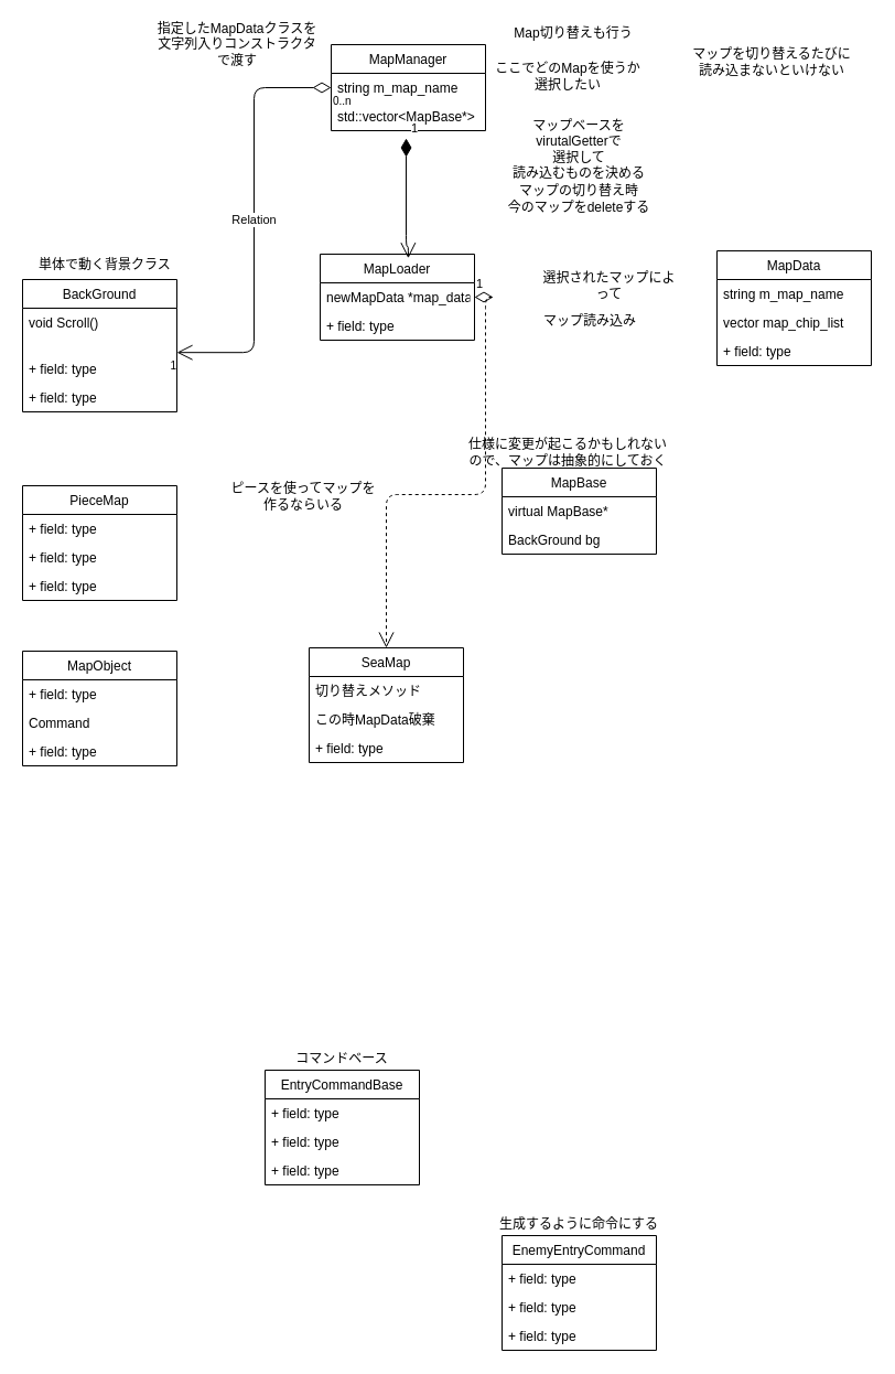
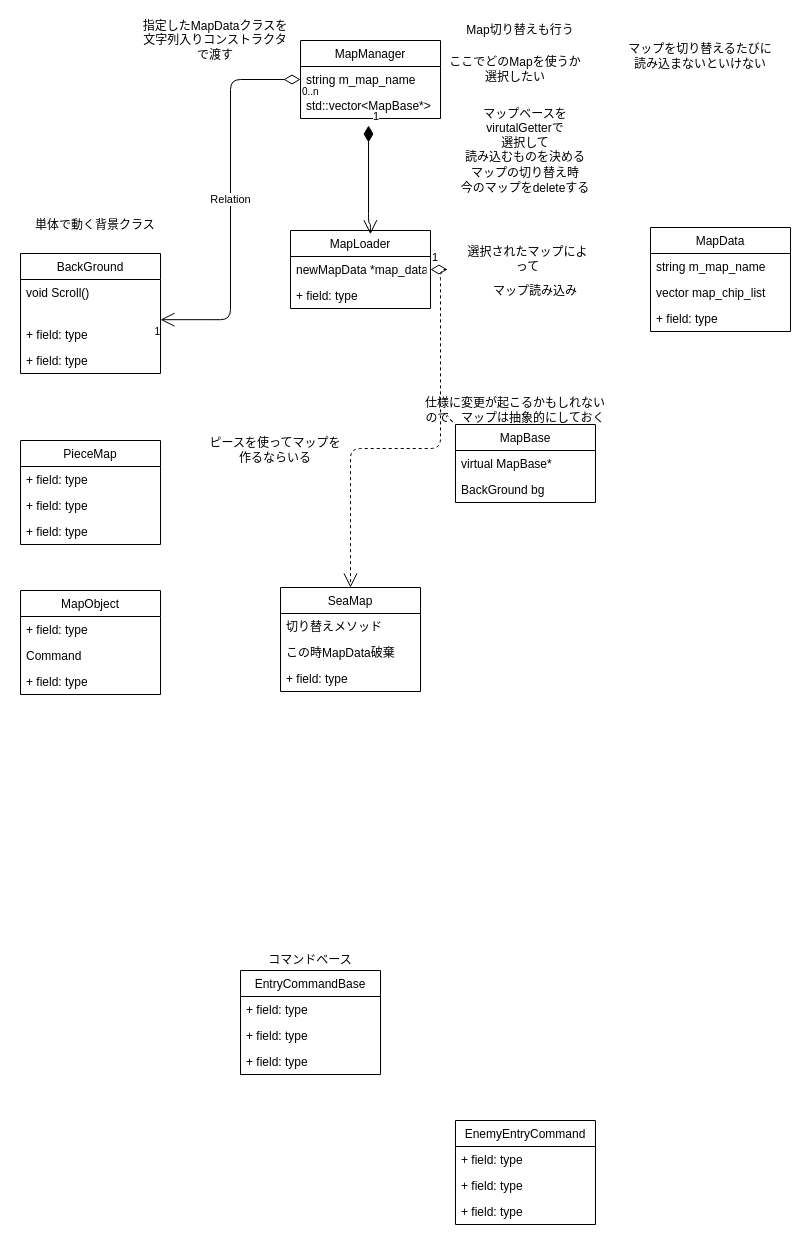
  <mxCell id="0" />
  <mxCell id="1" parent="0" />
  <mxCell id="2" value="MapLoader" parent="1" vertex="1" style="swimlane;fontStyle=0;childLayout=stackLayout;horizontal=1;startSize=26;fillColor=none;horizontalStack=0;resizeParent=1;resizeParentMax=0;resizeLast=0;collapsible=1;marginBottom=0;"><mxGeometry as="geometry" height="78" width="140" x="290" y="230" /></mxCell>
  <mxCell id="3" value="newMapData *map_data" parent="2" vertex="1" style="text;strokeColor=none;fillColor=none;align=left;verticalAlign=top;spacingLeft=4;spacingRight=4;overflow=hidden;rotatable=0;points=[[0,0.5],[1,0.5]];portConstraint=eastwest;"><mxGeometry as="geometry" height="26" width="140" y="26" /></mxCell>
  <mxCell id="4" value="+ field: type" parent="2" vertex="1" style="text;strokeColor=none;fillColor=none;align=left;verticalAlign=top;spacingLeft=4;spacingRight=4;overflow=hidden;rotatable=0;points=[[0,0.5],[1,0.5]];portConstraint=eastwest;"><mxGeometry as="geometry" height="26" width="140" y="52" /></mxCell>
  <mxCell id="5" value="MapManager" parent="1" vertex="1" style="swimlane;fontStyle=0;childLayout=stackLayout;horizontal=1;startSize=26;fillColor=none;horizontalStack=0;resizeParent=1;resizeParentMax=0;resizeLast=0;collapsible=1;marginBottom=0;"><mxGeometry as="geometry" height="78" width="140" x="300" y="40" /></mxCell>
  <mxCell id="6" value="string m_map_name" parent="5" vertex="1" style="text;strokeColor=none;fillColor=none;align=left;verticalAlign=top;spacingLeft=4;spacingRight=4;overflow=hidden;rotatable=0;points=[[0,0.5],[1,0.5]];portConstraint=eastwest;"><mxGeometry as="geometry" height="26" width="140" y="26" /></mxCell>
  <mxCell id="7" value="std::vector&lt;MapBase*&gt;" parent="5" vertex="1" style="text;strokeColor=none;fillColor=none;align=left;verticalAlign=top;spacingLeft=4;spacingRight=4;overflow=hidden;rotatable=0;points=[[0,0.5],[1,0.5]];portConstraint=eastwest;"><mxGeometry as="geometry" height="26" width="140" y="52" /></mxCell>
  <mxCell id="8" value="BackGround" parent="1" vertex="1" style="swimlane;fontStyle=0;childLayout=stackLayout;horizontal=1;startSize=26;fillColor=none;horizontalStack=0;resizeParent=1;resizeParentMax=0;resizeLast=0;collapsible=1;marginBottom=0;"><mxGeometry as="geometry" height="120" width="140" y="253" x="20" /></mxCell>
  <mxCell id="9" value="void Scroll()" parent="8" vertex="1" style="text;strokeColor=none;fillColor=none;align=left;verticalAlign=top;spacingLeft=4;spacingRight=4;overflow=hidden;rotatable=0;points=[[0,0.5],[1,0.5]];portConstraint=eastwest;"><mxGeometry as="geometry" height="42" width="140" y="26" /></mxCell>
  <mxCell id="10" value="+ field: type" parent="8" vertex="1" style="text;strokeColor=none;fillColor=none;align=left;verticalAlign=top;spacingLeft=4;spacingRight=4;overflow=hidden;rotatable=0;points=[[0,0.5],[1,0.5]];portConstraint=eastwest;"><mxGeometry as="geometry" height="26" width="140" y="68" /></mxCell>
  <mxCell id="11" value="+ field: type" parent="8" vertex="1" style="text;strokeColor=none;fillColor=none;align=left;verticalAlign=top;spacingLeft=4;spacingRight=4;overflow=hidden;rotatable=0;points=[[0,0.5],[1,0.5]];portConstraint=eastwest;"><mxGeometry as="geometry" height="26" width="140" y="94" /></mxCell>
  <mxCell id="12" value="1" parent="1" style="endArrow=open;html=1;endSize=12;startArrow=diamondThin;startSize=14;startFill=0;edgeStyle=orthogonalEdgeStyle;align=left;verticalAlign=bottom;exitX=1;exitY=0.5;exitDx=0;exitDy=0;entryX=0.5;entryY=0;entryDx=0;entryDy=0;dashed=1;" target="44" edge="1" source="3"><mxGeometry as="geometry" x="-1" y="3" relative="1"><mxPoint as="sourcePoint" x="420" y="180" /><mxPoint as="targetPoint" x="395" y="479" /><Array as="points"><mxPoint x="440" y="269" /><mxPoint x="440" y="448" /><mxPoint x="350" y="448" /></Array></mxGeometry></mxCell>
  <mxCell id="13" value="PieceMap" parent="1" vertex="1" style="swimlane;fontStyle=0;childLayout=stackLayout;horizontal=1;startSize=26;fillColor=none;horizontalStack=0;resizeParent=1;resizeParentMax=0;resizeLast=0;collapsible=1;marginBottom=0;"><mxGeometry as="geometry" height="104" width="140" y="440" x="20" /></mxCell>
  <mxCell id="14" value="+ field: type" parent="13" vertex="1" style="text;strokeColor=none;fillColor=none;align=left;verticalAlign=top;spacingLeft=4;spacingRight=4;overflow=hidden;rotatable=0;points=[[0,0.5],[1,0.5]];portConstraint=eastwest;"><mxGeometry as="geometry" height="26" width="140" y="26" /></mxCell>
  <mxCell id="15" value="+ field: type" parent="13" vertex="1" style="text;strokeColor=none;fillColor=none;align=left;verticalAlign=top;spacingLeft=4;spacingRight=4;overflow=hidden;rotatable=0;points=[[0,0.5],[1,0.5]];portConstraint=eastwest;"><mxGeometry as="geometry" height="26" width="140" y="52" /></mxCell>
  <mxCell id="16" value="+ field: type" parent="13" vertex="1" style="text;strokeColor=none;fillColor=none;align=left;verticalAlign=top;spacingLeft=4;spacingRight=4;overflow=hidden;rotatable=0;points=[[0,0.5],[1,0.5]];portConstraint=eastwest;"><mxGeometry as="geometry" height="26" width="140" y="78" /></mxCell>
  <mxCell id="17" value="MapObject" parent="1" vertex="1" style="swimlane;fontStyle=0;childLayout=stackLayout;horizontal=1;startSize=26;fillColor=none;horizontalStack=0;resizeParent=1;resizeParentMax=0;resizeLast=0;collapsible=1;marginBottom=0;"><mxGeometry as="geometry" height="104" width="140" y="590" x="20" /></mxCell>
  <mxCell id="18" value="+ field: type" parent="17" vertex="1" style="text;strokeColor=none;fillColor=none;align=left;verticalAlign=top;spacingLeft=4;spacingRight=4;overflow=hidden;rotatable=0;points=[[0,0.5],[1,0.5]];portConstraint=eastwest;"><mxGeometry as="geometry" height="26" width="140" y="26" /></mxCell>
  <mxCell id="19" value="Command" parent="17" vertex="1" style="text;strokeColor=none;fillColor=none;align=left;verticalAlign=top;spacingLeft=4;spacingRight=4;overflow=hidden;rotatable=0;points=[[0,0.5],[1,0.5]];portConstraint=eastwest;"><mxGeometry as="geometry" height="26" width="140" y="52" /></mxCell>
  <mxCell id="20" value="+ field: type" parent="17" vertex="1" style="text;strokeColor=none;fillColor=none;align=left;verticalAlign=top;spacingLeft=4;spacingRight=4;overflow=hidden;rotatable=0;points=[[0,0.5],[1,0.5]];portConstraint=eastwest;"><mxGeometry as="geometry" height="26" width="140" y="78" /></mxCell>
  <mxCell id="21" value="マップ読み込み&lt;br&gt;&lt;br&gt;" parent="1" vertex="1" style="text;html=1;strokeColor=none;fillColor=none;align=center;verticalAlign=middle;whiteSpace=wrap;rounded=0;"><mxGeometry x="485" y="288" as="geometry" height="20" width="100" /></mxCell>
- <mxCell id="22" value="単体で動く背景クラス&lt;br&gt;" parent="1" vertex="1" style="text;html=1;strokeColor=none;fillColor=none;align=center;verticalAlign=middle;whiteSpace=wrap;rounded=0;"><mxGeometry as="geometry" height="20" width="130" x="30" y="230" /></mxCell>
+ <mxCell id="22" value="単体で動く背景クラス&lt;br&gt;" parent="1" vertex="1" style="text;html=1;strokeColor=none;fillColor=none;align=center;verticalAlign=middle;whiteSpace=wrap;rounded=0;"><mxGeometry x="30" y="215" as="geometry" height="20" width="130" /></mxCell>
  <mxCell id="23" value="EnemyEntryCommand" parent="1" vertex="1" style="swimlane;fontStyle=0;childLayout=stackLayout;horizontal=1;startSize=26;fillColor=none;horizontalStack=0;resizeParent=1;resizeParentMax=0;resizeLast=0;collapsible=1;marginBottom=0;"><mxGeometry as="geometry" height="104" width="140" x="455" y="1120" /></mxCell>
  <mxCell id="24" value="+ field: type" parent="23" vertex="1" style="text;strokeColor=none;fillColor=none;align=left;verticalAlign=top;spacingLeft=4;spacingRight=4;overflow=hidden;rotatable=0;points=[[0,0.5],[1,0.5]];portConstraint=eastwest;"><mxGeometry as="geometry" height="26" width="140" y="26" /></mxCell>
  <mxCell id="25" value="+ field: type" parent="23" vertex="1" style="text;strokeColor=none;fillColor=none;align=left;verticalAlign=top;spacingLeft=4;spacingRight=4;overflow=hidden;rotatable=0;points=[[0,0.5],[1,0.5]];portConstraint=eastwest;"><mxGeometry as="geometry" height="26" width="140" y="52" /></mxCell>
  <mxCell id="26" value="+ field: type" parent="23" vertex="1" style="text;strokeColor=none;fillColor=none;align=left;verticalAlign=top;spacingLeft=4;spacingRight=4;overflow=hidden;rotatable=0;points=[[0,0.5],[1,0.5]];portConstraint=eastwest;"><mxGeometry as="geometry" height="26" width="140" y="78" /></mxCell>
  <mxCell id="27" value="EntryCommandBase" parent="1" vertex="1" style="swimlane;fontStyle=0;childLayout=stackLayout;horizontal=1;startSize=26;fillColor=none;horizontalStack=0;resizeParent=1;resizeParentMax=0;resizeLast=0;collapsible=1;marginBottom=0;"><mxGeometry as="geometry" height="104" width="140" x="240" y="970" /></mxCell>
  <mxCell id="28" value="+ field: type" parent="27" vertex="1" style="text;strokeColor=none;fillColor=none;align=left;verticalAlign=top;spacingLeft=4;spacingRight=4;overflow=hidden;rotatable=0;points=[[0,0.5],[1,0.5]];portConstraint=eastwest;"><mxGeometry as="geometry" height="26" width="140" y="26" /></mxCell>
  <mxCell id="29" value="+ field: type" parent="27" vertex="1" style="text;strokeColor=none;fillColor=none;align=left;verticalAlign=top;spacingLeft=4;spacingRight=4;overflow=hidden;rotatable=0;points=[[0,0.5],[1,0.5]];portConstraint=eastwest;"><mxGeometry as="geometry" height="26" width="140" y="52" /></mxCell>
  <mxCell id="30" value="+ field: type" parent="27" vertex="1" style="text;strokeColor=none;fillColor=none;align=left;verticalAlign=top;spacingLeft=4;spacingRight=4;overflow=hidden;rotatable=0;points=[[0,0.5],[1,0.5]];portConstraint=eastwest;"><mxGeometry as="geometry" height="26" width="140" y="78" /></mxCell>
  <mxCell id="31" value="1" parent="1" style="endArrow=open;html=1;endSize=12;startArrow=diamondThin;startSize=14;startFill=1;edgeStyle=orthogonalEdgeStyle;align=left;verticalAlign=bottom;exitX=0.486;exitY=1.269;exitDx=0;exitDy=0;exitPerimeter=0;entryX=0.571;entryY=0.048;entryDx=0;entryDy=0;entryPerimeter=0;" target="2" edge="1" source="7"><mxGeometry as="geometry" x="-1" y="3" relative="1"><mxPoint as="sourcePoint" x="100" y="160" /><mxPoint as="targetPoint" x="150" y="160" /><Array as="points"><mxPoint x="368" y="223" /><mxPoint x="370" y="223" /></Array></mxGeometry></mxCell>
  <mxCell id="32" value="ここでどのMapを使うか選択したい&lt;br&gt;" parent="1" vertex="1" style="text;html=1;strokeColor=none;fillColor=none;align=center;verticalAlign=middle;whiteSpace=wrap;rounded=0;"><mxGeometry as="geometry" height="20" width="140" x="445" y="59" /></mxCell>
- <mxCell id="33" value="選択されたマップによって&lt;br&gt;" parent="1" vertex="1" style="text;html=1;strokeColor=none;fillColor=none;align=center;verticalAlign=middle;whiteSpace=wrap;rounded=0;"><mxGeometry x="490" y="249" as="geometry" height="20" width="125" /></mxCell>
+ <mxCell id="33" value="選択されたマップによって&lt;br&gt;" parent="1" vertex="1" style="text;html=1;strokeColor=none;fillColor=none;align=center;verticalAlign=middle;whiteSpace=wrap;rounded=0;"><mxGeometry as="geometry" height="20" width="125" x="465" y="249" /></mxCell>
  <mxCell id="34" value="MapData" parent="1" vertex="1" style="swimlane;fontStyle=0;childLayout=stackLayout;horizontal=1;startSize=26;fillColor=none;horizontalStack=0;resizeParent=1;resizeParentMax=0;resizeLast=0;collapsible=1;marginBottom=0;"><mxGeometry as="geometry" height="104" width="140" x="650" y="227" /></mxCell>
  <mxCell id="35" value="string m_map_name" parent="34" vertex="1" style="text;strokeColor=none;fillColor=none;align=left;verticalAlign=top;spacingLeft=4;spacingRight=4;overflow=hidden;rotatable=0;points=[[0,0.5],[1,0.5]];portConstraint=eastwest;"><mxGeometry as="geometry" height="26" width="140" y="26" /></mxCell>
  <mxCell id="36" value="vector map_chip_list" parent="34" vertex="1" style="text;strokeColor=none;fillColor=none;align=left;verticalAlign=top;spacingLeft=4;spacingRight=4;overflow=hidden;rotatable=0;points=[[0,0.5],[1,0.5]];portConstraint=eastwest;"><mxGeometry as="geometry" height="26" width="140" y="52" /></mxCell>
  <mxCell id="37" value="+ field: type" parent="34" vertex="1" style="text;strokeColor=none;fillColor=none;align=left;verticalAlign=top;spacingLeft=4;spacingRight=4;overflow=hidden;rotatable=0;points=[[0,0.5],[1,0.5]];portConstraint=eastwest;"><mxGeometry as="geometry" height="26" width="140" y="78" /></mxCell>
  <mxCell id="38" value="Map切り替えも行う&lt;br&gt;" parent="1" vertex="1" style="text;html=1;strokeColor=none;fillColor=none;align=center;verticalAlign=middle;whiteSpace=wrap;rounded=0;"><mxGeometry as="geometry" height="20" width="130" x="455" y="20" /></mxCell>
  <mxCell id="39" value="マップを切り替えるたびに&lt;br&gt;読み込まないといけない&lt;br&gt;" parent="1" vertex="1" style="text;html=1;strokeColor=none;fillColor=none;align=center;verticalAlign=middle;whiteSpace=wrap;rounded=0;"><mxGeometry as="geometry" height="20" width="160" x="620" y="46" /></mxCell>
  <mxCell id="40" value="ピースを使ってマップを作るならいる&lt;br&gt;" parent="1" vertex="1" style="text;html=1;strokeColor=none;fillColor=none;align=center;verticalAlign=middle;whiteSpace=wrap;rounded=0;"><mxGeometry x="205" y="440" as="geometry" height="20" width="140" /></mxCell>
  <mxCell id="41" value="MapBase" parent="1" vertex="1" style="swimlane;fontStyle=0;childLayout=stackLayout;horizontal=1;startSize=26;fillColor=none;horizontalStack=0;resizeParent=1;resizeParentMax=0;resizeLast=0;collapsible=1;marginBottom=0;"><mxGeometry as="geometry" height="78" width="140" x="455" y="424" /></mxCell>
  <mxCell id="42" value="virtual MapBase*" parent="41" vertex="1" style="text;strokeColor=none;fillColor=none;align=left;verticalAlign=top;spacingLeft=4;spacingRight=4;overflow=hidden;rotatable=0;points=[[0,0.5],[1,0.5]];portConstraint=eastwest;"><mxGeometry as="geometry" height="26" width="140" y="26" /></mxCell>
  <mxCell id="43" value="BackGround bg" parent="41" vertex="1" style="text;strokeColor=none;fillColor=none;align=left;verticalAlign=top;spacingLeft=4;spacingRight=4;overflow=hidden;rotatable=0;points=[[0,0.5],[1,0.5]];portConstraint=eastwest;"><mxGeometry as="geometry" height="26" width="140" y="52" /></mxCell>
  <mxCell id="44" value="SeaMap" parent="1" vertex="1" style="swimlane;fontStyle=0;childLayout=stackLayout;horizontal=1;startSize=26;fillColor=none;horizontalStack=0;resizeParent=1;resizeParentMax=0;resizeLast=0;collapsible=1;marginBottom=0;"><mxGeometry as="geometry" height="104" width="140" x="280" y="587" /></mxCell>
  <mxCell id="45" value="切り替えメソッド&#10;" parent="44" vertex="1" style="text;strokeColor=none;fillColor=none;align=left;verticalAlign=top;spacingLeft=4;spacingRight=4;overflow=hidden;rotatable=0;points=[[0,0.5],[1,0.5]];portConstraint=eastwest;"><mxGeometry as="geometry" height="26" width="140" y="26" /></mxCell>
  <mxCell id="46" value="この時MapData破棄&#10;" parent="44" vertex="1" style="text;strokeColor=none;fillColor=none;align=left;verticalAlign=top;spacingLeft=4;spacingRight=4;overflow=hidden;rotatable=0;points=[[0,0.5],[1,0.5]];portConstraint=eastwest;"><mxGeometry as="geometry" height="26" width="140" y="52" /></mxCell>
  <mxCell id="47" value="+ field: type" parent="44" vertex="1" style="text;strokeColor=none;fillColor=none;align=left;verticalAlign=top;spacingLeft=4;spacingRight=4;overflow=hidden;rotatable=0;points=[[0,0.5],[1,0.5]];portConstraint=eastwest;"><mxGeometry as="geometry" height="26" width="140" y="78" /></mxCell>
  <mxCell id="48" value="仕様に変更が起こるかもしれない&lt;br&gt;ので、マップは抽象的にしておく&lt;br&gt;" parent="1" vertex="1" style="text;html=1;strokeColor=none;fillColor=none;align=center;verticalAlign=middle;whiteSpace=wrap;rounded=0;"><mxGeometry as="geometry" height="20" width="190" x="420" y="400" /></mxCell>
  <mxCell id="49" value="コマンドベース&lt;br&gt;" parent="1" vertex="1" style="text;html=1;strokeColor=none;fillColor=none;align=center;verticalAlign=middle;whiteSpace=wrap;rounded=0;"><mxGeometry as="geometry" height="20" width="140" x="240" y="950" /></mxCell>
- <mxCell id="50" value="生成するように命令にする&lt;br&gt;" parent="1" vertex="1" style="text;html=1;strokeColor=none;fillColor=none;align=center;verticalAlign=middle;whiteSpace=wrap;rounded=0;"><mxGeometry as="geometry" height="20" width="150" x="450" y="1100" /></mxCell>
  <mxCell id="51" value="マップベースを&lt;br&gt;virutalGetterで&lt;br&gt;選択して&lt;br&gt;読み込むものを決める&lt;br&gt;" parent="1" vertex="1" style="text;html=1;strokeColor=none;fillColor=none;align=center;verticalAlign=middle;whiteSpace=wrap;rounded=0;"><mxGeometry as="geometry" height="20" width="130" x="460" y="125" /></mxCell>
  <mxCell id="52" value="マップの切り替え時&lt;br&gt;今のマップをdeleteする&lt;br&gt;" parent="1" vertex="1" style="text;html=1;strokeColor=none;fillColor=none;align=center;verticalAlign=middle;whiteSpace=wrap;rounded=0;"><mxGeometry as="geometry" height="20" width="150" x="450" y="170" /></mxCell>
  <mxCell id="53" value="指定したMapDataクラスを&lt;br&gt;文字列入りコンストラクタで渡す&lt;br&gt;" parent="1" vertex="1" style="text;html=1;strokeColor=none;fillColor=none;align=center;verticalAlign=middle;whiteSpace=wrap;rounded=0;"><mxGeometry as="geometry" height="20" width="150" x="140" y="30" /></mxCell>
  <mxCell id="54" value="Relation" parent="1" style="endArrow=open;html=1;endSize=12;startArrow=diamondThin;startSize=14;startFill=0;edgeStyle=orthogonalEdgeStyle;exitX=0;exitY=0.5;exitDx=0;exitDy=0;entryX=1;entryY=-0.07;entryDx=0;entryDy=0;entryPerimeter=0;" target="10" edge="1" source="6"><mxGeometry as="geometry" relative="1"><mxPoint as="sourcePoint" x="80" y="114.5" /><mxPoint as="targetPoint" x="240" y="114.5" /></mxGeometry></mxCell>
  <mxCell id="55" value="0..n" parent="54" vertex="1" style="resizable=0;html=1;align=left;verticalAlign=top;labelBackgroundColor=#ffffff;fontSize=10;" connectable="0"><mxGeometry as="geometry" x="-1" relative="1" /></mxCell>
  <mxCell id="56" value="1" parent="54" vertex="1" style="resizable=0;html=1;align=right;verticalAlign=top;labelBackgroundColor=#ffffff;fontSize=10;" connectable="0"><mxGeometry as="geometry" x="1" relative="1" /></mxCell>
